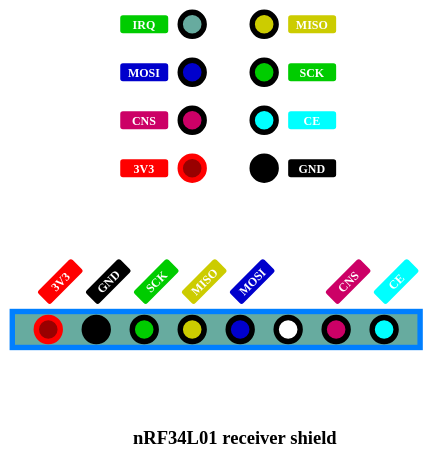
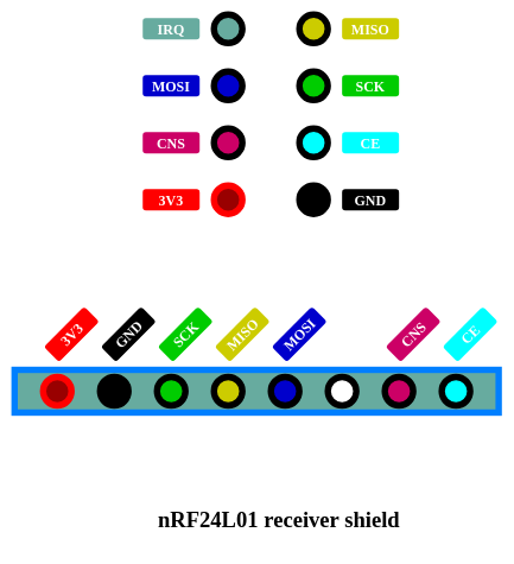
  <mxCell id="0" />
  <mxCell id="1" parent="0" />
- <mxCell id="2" value="&lt;b&gt;&lt;font style=&quot;font-size: 31px;&quot;&gt;nRF34L01 receiver shield&lt;/font&gt;&lt;/b&gt;&amp;nbsp;" style="text;html=1;strokeColor=none;fillColor=none;align=center;verticalAlign=middle;whiteSpace=wrap;rounded=0;shadow=0;labelBackgroundColor=none;strokeWidth=4;fontFamily=Verdana;fontSize=20;fontColor=#000000;" vertex="1" parent="1"><mxGeometry x="154" y="690" width="480" height="80" as="geometry" /></mxCell>
+ <mxCell id="2" value="&lt;b&gt;&lt;font style=&quot;font-size: 31px;&quot;&gt;nRF24L01 receiver shield&lt;/font&gt;&lt;/b&gt;&amp;nbsp;" style="text;html=1;strokeColor=none;fillColor=none;align=center;verticalAlign=middle;whiteSpace=wrap;rounded=0;shadow=0;labelBackgroundColor=none;strokeWidth=4;fontFamily=Verdana;fontSize=20;fontColor=#000000;" vertex="1" parent="1"><mxGeometry x="154" y="690" width="480" height="80" as="geometry" /></mxCell>
  <mxCell id="3" value="" style="group" vertex="1" connectable="0" parent="1"><mxGeometry x="20" y="429.999" width="680" height="148.891" as="geometry" /></mxCell>
  <mxCell id="4" value="" style="rounded=0;whiteSpace=wrap;html=1;shadow=0;strokeColor=#007FFF;strokeWidth=9;fillColor=#67AB9F;" vertex="1" parent="3"><mxGeometry y="88.891" width="680" height="60" as="geometry" /></mxCell>
  <mxCell id="5" value="" style="ellipse;whiteSpace=wrap;html=1;strokeColor=#FF0000;shadow=0;strokeWidth=9;fillColor=#990000;" vertex="1" parent="3"><mxGeometry x="40" y="98.891" width="40" height="40" as="geometry" /></mxCell>
  <mxCell id="6" value="" style="ellipse;whiteSpace=wrap;html=1;strokeColor=#000000;shadow=0;strokeWidth=9;fillColor=#000000;" vertex="1" parent="3"><mxGeometry x="120" y="98.891" width="40" height="40" as="geometry" /></mxCell>
  <mxCell id="7" value="" style="ellipse;whiteSpace=wrap;html=1;strokeColor=#000000;shadow=0;strokeWidth=9;fillColor=#00CC00;" vertex="1" parent="3"><mxGeometry x="200" y="98.891" width="40" height="40" as="geometry" /></mxCell>
  <mxCell id="8" value="" style="ellipse;whiteSpace=wrap;html=1;strokeColor=#000000;shadow=0;strokeWidth=9;fillColor=#CCCC00;fontColor=#333333;" vertex="1" parent="3"><mxGeometry x="280" y="98.891" width="40" height="40" as="geometry" /></mxCell>
  <mxCell id="9" value="" style="ellipse;whiteSpace=wrap;html=1;strokeColor=#000000;shadow=0;strokeWidth=9;fillColor=#0000CC;" vertex="1" parent="3"><mxGeometry x="360" y="98.891" width="40" height="40" as="geometry" /></mxCell>
  <mxCell id="10" value="" style="ellipse;whiteSpace=wrap;html=1;strokeColor=#000000;shadow=0;strokeWidth=9;fillColor=#CC0066;" vertex="1" parent="3"><mxGeometry x="520" y="98.891" width="40" height="40" as="geometry" /></mxCell>
  <mxCell id="11" value="" style="ellipse;whiteSpace=wrap;html=1;strokeColor=#000000;shadow=0;strokeWidth=9;fillColor=#00FFFF;" vertex="1" parent="3"><mxGeometry x="600" y="98.891" width="40" height="40" as="geometry" /></mxCell>
  <mxCell id="12" value="&lt;font color=&quot;#ffffff&quot; style=&quot;&quot; face=&quot;Verdana&quot; data-font-src=&quot;https://fonts.googleapis.com/css?family=calibri&quot;&gt;&lt;b style=&quot;&quot;&gt;MISO&lt;/b&gt;&lt;/font&gt;" style="rounded=1;whiteSpace=wrap;html=1;shadow=0;labelBackgroundColor=none;strokeColor=none;strokeWidth=4;fontSize=20;fontColor=none;fillColor=#CCCC00;rotation=-45;" vertex="1" parent="3"><mxGeometry x="280" y="23.891" width="80" height="30" as="geometry" /></mxCell>
  <mxCell id="13" value="&lt;font color=&quot;#ffffff&quot; style=&quot;&quot; face=&quot;Verdana&quot; data-font-src=&quot;https://fonts.googleapis.com/css?family=calibri&quot;&gt;&lt;b style=&quot;&quot;&gt;SCK&lt;/b&gt;&lt;/font&gt;" style="rounded=1;whiteSpace=wrap;html=1;shadow=0;labelBackgroundColor=none;strokeColor=none;strokeWidth=4;fontSize=20;fontColor=none;fillColor=#00CC00;rotation=-45;" vertex="1" parent="3"><mxGeometry x="200" y="23.891" width="80" height="30" as="geometry" /></mxCell>
  <mxCell id="14" value="&lt;font color=&quot;#ffffff&quot; style=&quot;&quot; face=&quot;Verdana&quot; data-font-src=&quot;https://fonts.googleapis.com/css?family=calibri&quot;&gt;&lt;b style=&quot;&quot;&gt;GND&lt;/b&gt;&lt;/font&gt;" style="rounded=1;whiteSpace=wrap;html=1;shadow=0;labelBackgroundColor=none;strokeColor=none;strokeWidth=4;fontSize=20;fontColor=none;fillColor=#000000;rotation=-45;" vertex="1" parent="3"><mxGeometry x="120" y="23.891" width="80" height="30" as="geometry" /></mxCell>
  <mxCell id="15" value="&lt;font face=&quot;Verdana&quot; color=&quot;#ffffff&quot;&gt;&lt;b&gt;3V3&lt;/b&gt;&lt;/font&gt;" style="rounded=1;whiteSpace=wrap;html=1;shadow=0;labelBackgroundColor=none;strokeColor=none;strokeWidth=4;fontSize=20;fontColor=none;fillColor=#FF0000;rotation=-45;" vertex="1" parent="3"><mxGeometry x="40" y="23.891" width="80" height="30" as="geometry" /></mxCell>
  <mxCell id="16" value="&lt;font color=&quot;#ffffff&quot; style=&quot;&quot; face=&quot;Verdana&quot; data-font-src=&quot;https://fonts.googleapis.com/css?family=calibri&quot;&gt;&lt;b style=&quot;&quot;&gt;MOSI&lt;/b&gt;&lt;/font&gt;" style="rounded=1;whiteSpace=wrap;html=1;shadow=0;labelBackgroundColor=none;strokeColor=none;strokeWidth=4;fontSize=20;fontColor=none;fillColor=#0000CC;rotation=-45;" vertex="1" parent="3"><mxGeometry x="360" y="23.891" width="80" height="30" as="geometry" /></mxCell>
  <mxCell id="17" value="&lt;font color=&quot;#ffffff&quot; style=&quot;&quot; face=&quot;Verdana&quot; data-font-src=&quot;https://fonts.googleapis.com/css?family=calibri&quot;&gt;&lt;b style=&quot;&quot;&gt;CNS&lt;/b&gt;&lt;/font&gt;" style="rounded=1;whiteSpace=wrap;html=1;shadow=0;labelBackgroundColor=none;strokeColor=none;strokeWidth=4;fontSize=20;fontColor=none;fillColor=#CC0066;rotation=-45;" vertex="1" parent="3"><mxGeometry x="520" y="23.891" width="80" height="30" as="geometry" /></mxCell>
  <mxCell id="18" value="&lt;font color=&quot;#ffffff&quot; style=&quot;&quot; face=&quot;Verdana&quot; data-font-src=&quot;https://fonts.googleapis.com/css?family=calibri&quot;&gt;&lt;b style=&quot;&quot;&gt;CE&lt;/b&gt;&lt;/font&gt;" style="rounded=1;whiteSpace=wrap;html=1;shadow=0;labelBackgroundColor=none;strokeColor=none;strokeWidth=4;fontSize=20;fontColor=none;fillColor=#00FFFF;rotation=-45;" vertex="1" parent="3"><mxGeometry x="600" y="23.891" width="80" height="30" as="geometry" /></mxCell>
  <mxCell id="19" value="" style="ellipse;whiteSpace=wrap;html=1;strokeColor=#000000;shadow=0;strokeWidth=9;fillColor=#FFFFFF;fontColor=#333333;" vertex="1" parent="3"><mxGeometry x="440" y="98.891" width="40" height="40" as="geometry" /></mxCell>
  <mxCell id="20" value="" style="group" vertex="1" connectable="0" parent="1"><mxGeometry x="200" y="20" width="360" height="280" as="geometry" /></mxCell>
  <mxCell id="21" value="" style="ellipse;whiteSpace=wrap;html=1;shadow=0;strokeWidth=9;fillColor=#67AB9F;" vertex="1" parent="20"><mxGeometry x="100" width="40" height="40" as="geometry" /></mxCell>
  <mxCell id="22" value="" style="ellipse;whiteSpace=wrap;html=1;strokeColor=#000000;shadow=0;strokeWidth=9;fillColor=#CCCC00;fontColor=#333333;" vertex="1" parent="20"><mxGeometry x="220" width="40" height="40" as="geometry" /></mxCell>
  <mxCell id="23" value="" style="ellipse;whiteSpace=wrap;html=1;strokeColor=#000000;shadow=0;strokeWidth=9;fillColor=#0000CC;" vertex="1" parent="20"><mxGeometry x="100" y="80" width="40" height="40" as="geometry" /></mxCell>
  <mxCell id="24" value="" style="ellipse;whiteSpace=wrap;html=1;strokeColor=#000000;shadow=0;strokeWidth=9;fillColor=#00CC00;" vertex="1" parent="20"><mxGeometry x="220" y="80" width="40" height="40" as="geometry" /></mxCell>
  <mxCell id="25" value="" style="ellipse;whiteSpace=wrap;html=1;strokeColor=#000000;shadow=0;strokeWidth=9;fillColor=#CC0066;" vertex="1" parent="20"><mxGeometry x="100" y="160" width="40" height="40" as="geometry" /></mxCell>
  <mxCell id="26" value="" style="ellipse;whiteSpace=wrap;html=1;strokeColor=#FF0000;shadow=0;strokeWidth=9;fillColor=#990000;" vertex="1" parent="20"><mxGeometry x="100" y="240" width="40" height="40" as="geometry" /></mxCell>
  <mxCell id="27" value="" style="ellipse;whiteSpace=wrap;html=1;strokeColor=#000000;shadow=0;strokeWidth=9;fillColor=#00FFFF;" vertex="1" parent="20"><mxGeometry x="220" y="160" width="40" height="40" as="geometry" /></mxCell>
  <mxCell id="28" value="" style="ellipse;whiteSpace=wrap;html=1;strokeColor=#000000;shadow=0;strokeWidth=9;fillColor=#000000;" vertex="1" parent="20"><mxGeometry x="220" y="240" width="40" height="40" as="geometry" /></mxCell>
- <mxCell id="29" value="&lt;font color=&quot;#ffffff&quot; style=&quot;&quot; face=&quot;Verdana&quot; data-font-src=&quot;https://fonts.googleapis.com/css?family=calibri&quot;&gt;&lt;b style=&quot;&quot;&gt;IRQ&lt;/b&gt;&lt;/font&gt;" style="rounded=1;whiteSpace=wrap;html=1;shadow=0;labelBackgroundColor=none;strokeColor=none;strokeWidth=4;fontSize=20;fontColor=none;fillColor=#00cc00;" vertex="1" parent="20"><mxGeometry y="5" width="80" height="30" as="geometry" /></mxCell>
+ <mxCell id="29" value="&lt;font color=&quot;#ffffff&quot; style=&quot;&quot; face=&quot;Verdana&quot; data-font-src=&quot;https://fonts.googleapis.com/css?family=calibri&quot;&gt;&lt;b style=&quot;&quot;&gt;IRQ&lt;/b&gt;&lt;/font&gt;" style="rounded=1;whiteSpace=wrap;html=1;shadow=0;labelBackgroundColor=none;strokeColor=none;strokeWidth=4;fontSize=20;fontColor=none;fillColor=#67AB9F;" vertex="1" parent="20"><mxGeometry y="5" width="80" height="30" as="geometry" /></mxCell>
  <mxCell id="30" value="&lt;font color=&quot;#ffffff&quot; style=&quot;&quot; face=&quot;Verdana&quot; data-font-src=&quot;https://fonts.googleapis.com/css?family=calibri&quot;&gt;&lt;b style=&quot;&quot;&gt;MISO&lt;/b&gt;&lt;/font&gt;" style="rounded=1;whiteSpace=wrap;html=1;shadow=0;labelBackgroundColor=none;strokeColor=none;strokeWidth=4;fontSize=20;fontColor=none;fillColor=#CCCC00;" vertex="1" parent="20"><mxGeometry x="280" y="5" width="80" height="30" as="geometry" /></mxCell>
  <mxCell id="31" value="&lt;font color=&quot;#ffffff&quot; style=&quot;&quot; face=&quot;Verdana&quot; data-font-src=&quot;https://fonts.googleapis.com/css?family=calibri&quot;&gt;&lt;b style=&quot;&quot;&gt;MOSI&lt;/b&gt;&lt;/font&gt;" style="rounded=1;whiteSpace=wrap;html=1;shadow=0;labelBackgroundColor=none;strokeColor=none;strokeWidth=4;fontSize=20;fontColor=none;fillColor=#0000CC;" vertex="1" parent="20"><mxGeometry y="85" width="80" height="30" as="geometry" /></mxCell>
  <mxCell id="32" value="&lt;font color=&quot;#ffffff&quot; style=&quot;&quot; face=&quot;Verdana&quot; data-font-src=&quot;https://fonts.googleapis.com/css?family=calibri&quot;&gt;&lt;b style=&quot;&quot;&gt;SCK&lt;/b&gt;&lt;/font&gt;" style="rounded=1;whiteSpace=wrap;html=1;shadow=0;labelBackgroundColor=none;strokeColor=none;strokeWidth=4;fontSize=20;fontColor=none;fillColor=#00CC00;" vertex="1" parent="20"><mxGeometry x="280" y="85" width="80" height="30" as="geometry" /></mxCell>
  <mxCell id="33" value="&lt;font color=&quot;#ffffff&quot; style=&quot;&quot; face=&quot;Verdana&quot; data-font-src=&quot;https://fonts.googleapis.com/css?family=calibri&quot;&gt;&lt;b style=&quot;&quot;&gt;CNS&lt;/b&gt;&lt;/font&gt;" style="rounded=1;whiteSpace=wrap;html=1;shadow=0;labelBackgroundColor=none;strokeColor=none;strokeWidth=4;fontSize=20;fontColor=none;fillColor=#CC0066;" vertex="1" parent="20"><mxGeometry y="165" width="80" height="30" as="geometry" /></mxCell>
  <mxCell id="34" value="&lt;font color=&quot;#ffffff&quot; style=&quot;&quot; face=&quot;Verdana&quot; data-font-src=&quot;https://fonts.googleapis.com/css?family=calibri&quot;&gt;&lt;b style=&quot;&quot;&gt;CE&lt;/b&gt;&lt;/font&gt;" style="rounded=1;whiteSpace=wrap;html=1;shadow=0;labelBackgroundColor=none;strokeColor=none;strokeWidth=4;fontSize=20;fontColor=none;fillColor=#00FFFF;" vertex="1" parent="20"><mxGeometry x="280" y="165" width="80" height="30" as="geometry" /></mxCell>
  <mxCell id="35" value="&lt;font face=&quot;Verdana&quot; color=&quot;#ffffff&quot;&gt;&lt;b&gt;3V3&lt;/b&gt;&lt;/font&gt;" style="rounded=1;whiteSpace=wrap;html=1;shadow=0;labelBackgroundColor=none;strokeColor=none;strokeWidth=4;fontSize=20;fontColor=none;fillColor=#FF0000;" vertex="1" parent="20"><mxGeometry y="245" width="80" height="30" as="geometry" /></mxCell>
  <mxCell id="36" value="&lt;font color=&quot;#ffffff&quot; style=&quot;&quot; face=&quot;Verdana&quot; data-font-src=&quot;https://fonts.googleapis.com/css?family=calibri&quot;&gt;&lt;b style=&quot;&quot;&gt;GND&lt;/b&gt;&lt;/font&gt;" style="rounded=1;whiteSpace=wrap;html=1;shadow=0;labelBackgroundColor=none;strokeColor=none;strokeWidth=4;fontSize=20;fontColor=none;fillColor=#000000;" vertex="1" parent="20"><mxGeometry x="280" y="245" width="80" height="30" as="geometry" /></mxCell>
